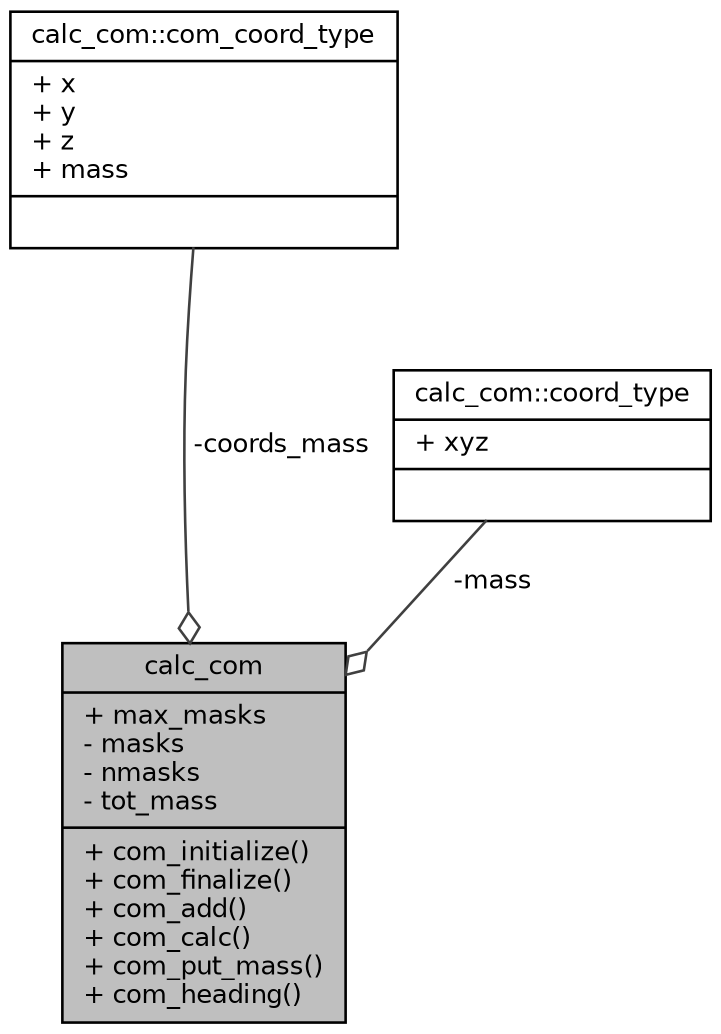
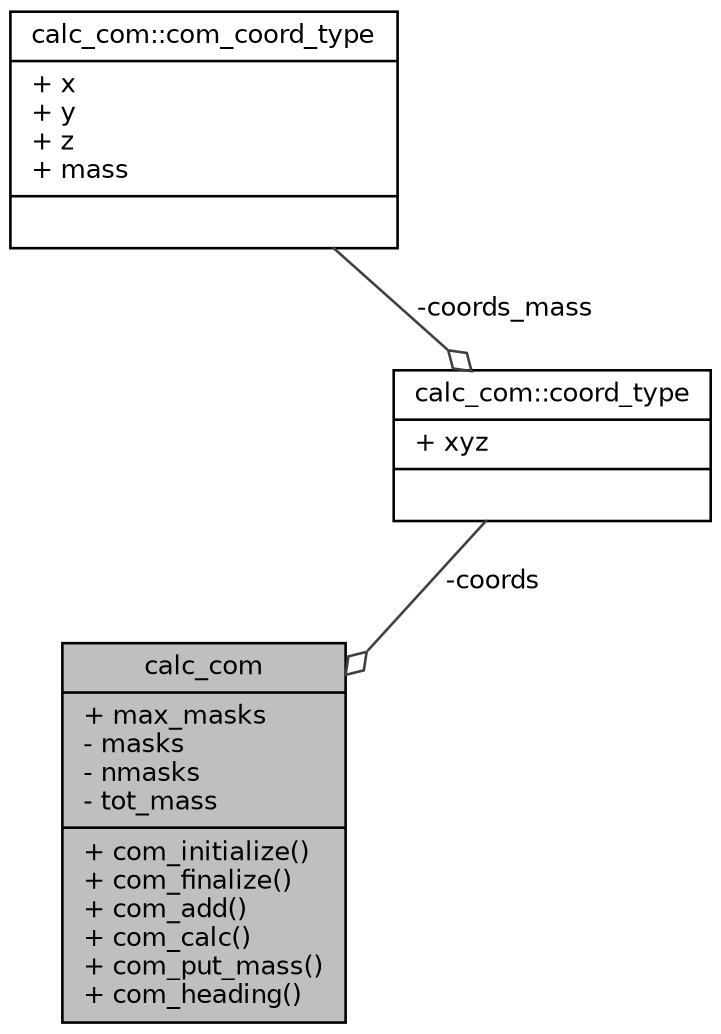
  digraph {
    node [color=black fillcolor=white fontname=Helvetica fontsize=10 shape=record style=filled]
    edge [arrowhead=odiamond color=grey25 fontname=Helvetica fontsize=10 labelfontname=Helvetica labelfontsize=10 style=solid]
    n1 [fillcolor=grey75 fontcolor=black height=0.2 label="{calc_com\n|+ max_masks\l- masks\l- nmasks\l- tot_mass\l|+ com_initialize()\l+ com_finalize()\l+ com_add()\l+ com_calc()\l+ com_put_mass()\l+ com_heading()\l}" width=0.4]
    n2 [height=0.2 label="{calc_com::com_coord_type\n|+ x\l+ y\l+ z\l+ mass\l|}" width=0.4]
    n3 [height=0.2 label="{calc_com::coord_type\n|+ xyz\l|}" width=0.4]
-   n2 -> n1 [label=" -coords_mass"]
-   n3 -> n1 [label=" -mass"]
+   n2 -> n3 [label=" -coords_mass"]
+   n3 -> n1 [label=" -coords"]
  }
